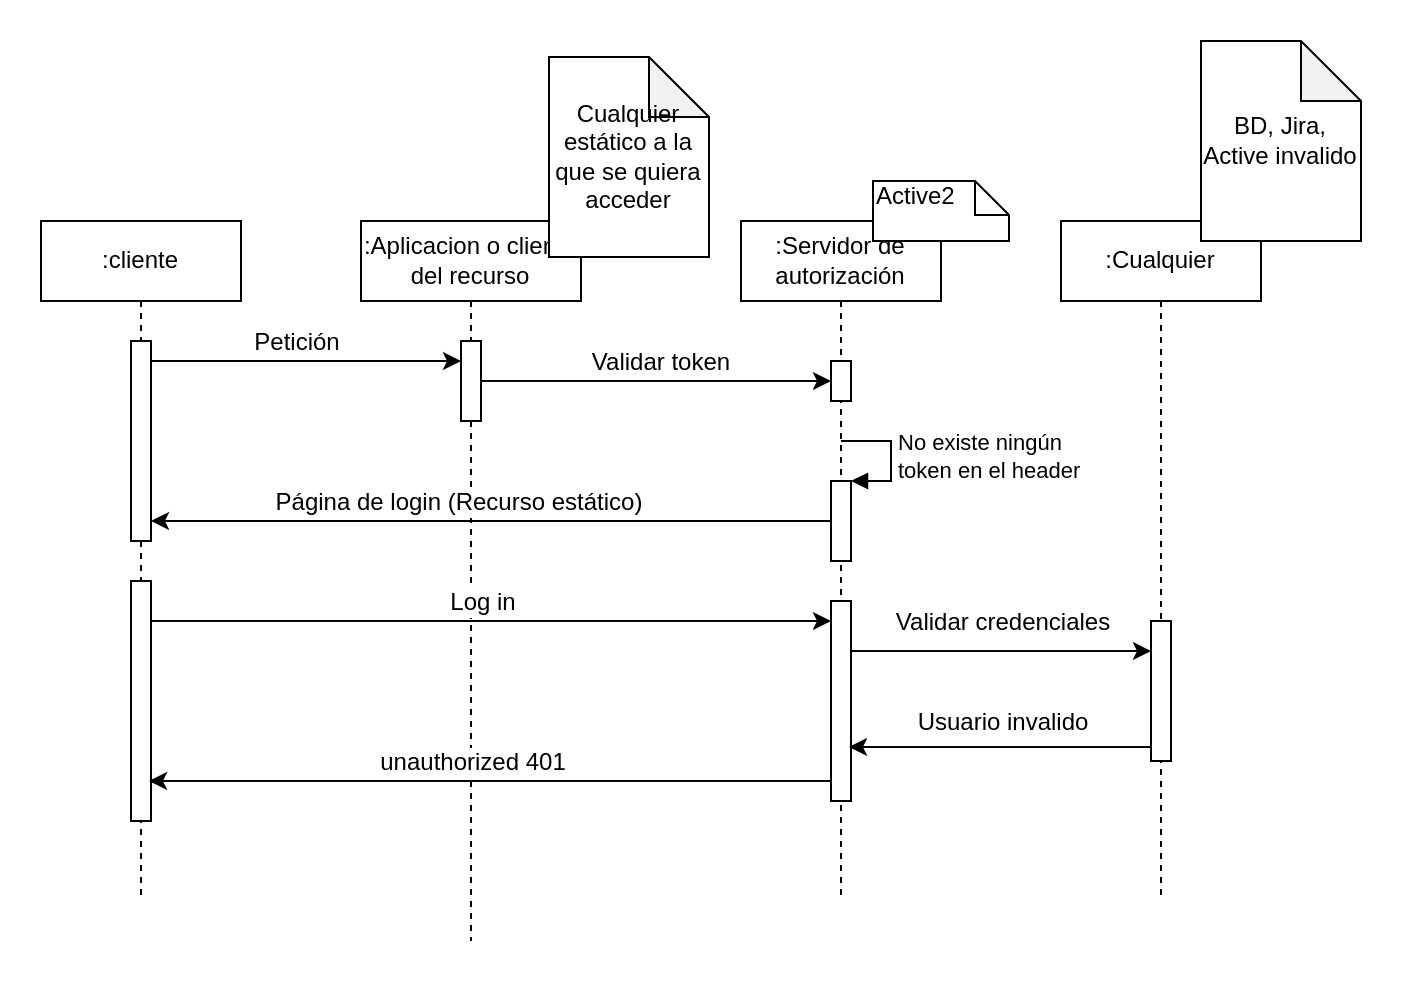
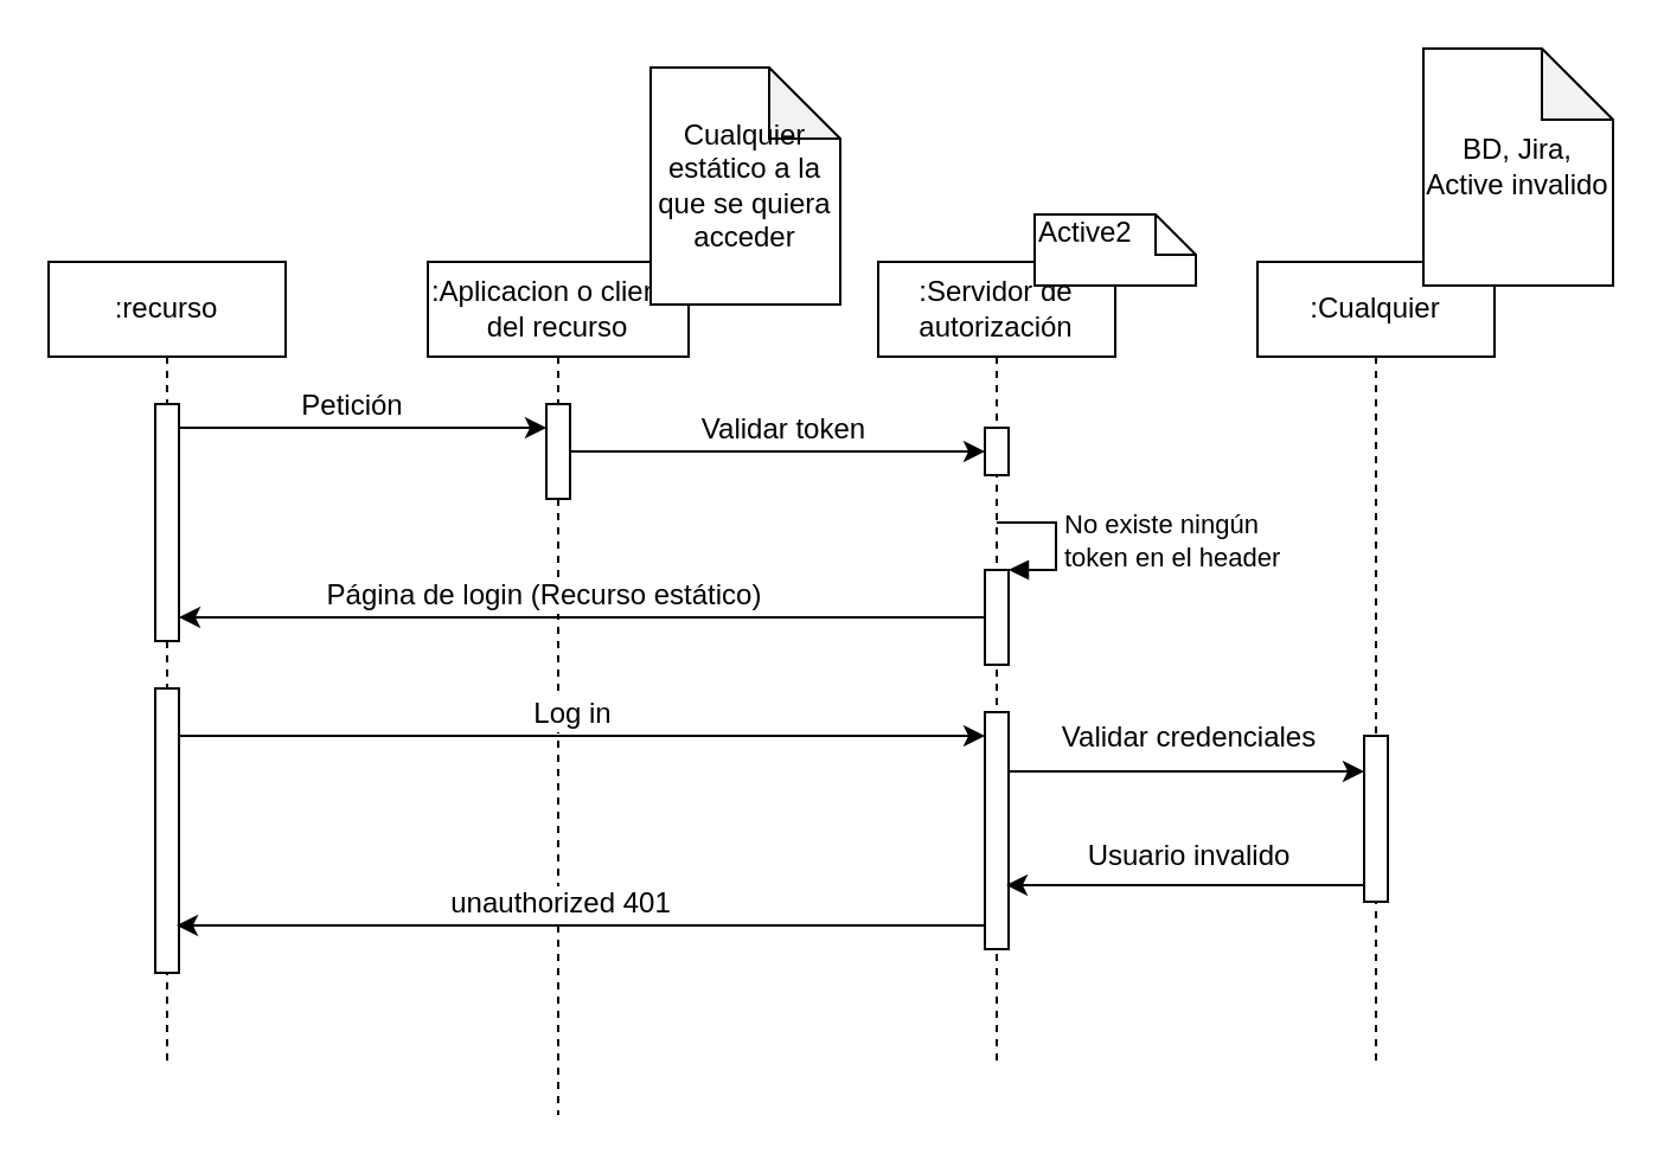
  <mxCell id="0" />
  <mxCell id="1" parent="0" />
- <mxCell id="2" value=":cliente" style="shape=umlLifeline;perimeter=lifelinePerimeter;whiteSpace=wrap;html=1;container=1;collapsible=0;recursiveResize=0;outlineConnect=0;" parent="1" vertex="1"><mxGeometry x="20" y="110" width="100" height="340" as="geometry" /></mxCell>
+ <mxCell id="2" value=":recurso" style="shape=umlLifeline;perimeter=lifelinePerimeter;whiteSpace=wrap;html=1;container=1;collapsible=0;recursiveResize=0;outlineConnect=0;" parent="1" vertex="1"><mxGeometry x="20" y="110" width="100" height="340" as="geometry" /></mxCell>
  <mxCell id="3" value="" style="html=1;points=[];perimeter=orthogonalPerimeter;" parent="2" vertex="1"><mxGeometry x="45" y="60" width="10" height="100" as="geometry" /></mxCell>
  <mxCell id="4" value="" style="html=1;points=[];perimeter=orthogonalPerimeter;" parent="2" vertex="1"><mxGeometry x="45" y="180" width="10" height="120" as="geometry" /></mxCell>
  <mxCell id="5" value=":Aplicacion o cliente del recurso" style="shape=umlLifeline;perimeter=lifelinePerimeter;whiteSpace=wrap;html=1;container=1;collapsible=0;recursiveResize=0;outlineConnect=0;" parent="1" vertex="1"><mxGeometry x="180" y="110" width="110" height="360" as="geometry" /></mxCell>
  <mxCell id="6" value="" style="html=1;points=[];perimeter=orthogonalPerimeter;" parent="5" vertex="1"><mxGeometry x="50" y="60" width="10" height="40" as="geometry" /></mxCell>
  <mxCell id="7" value=":Servidor de autorización" style="shape=umlLifeline;perimeter=lifelinePerimeter;whiteSpace=wrap;html=1;container=1;collapsible=0;recursiveResize=0;outlineConnect=0;" parent="1" vertex="1"><mxGeometry x="370" y="110" width="100" height="340" as="geometry" /></mxCell>
  <mxCell id="8" value="" style="html=1;points=[];perimeter=orthogonalPerimeter;" parent="7" vertex="1"><mxGeometry x="45" y="70" width="10" height="20" as="geometry" /></mxCell>
  <mxCell id="9" value="" style="html=1;points=[];perimeter=orthogonalPerimeter;" parent="7" vertex="1"><mxGeometry x="45" y="130" width="10" height="40" as="geometry" /></mxCell>
  <mxCell id="10" value="No existe ningún&lt;br&gt;token en el header&lt;br&gt;" style="edgeStyle=orthogonalEdgeStyle;html=1;align=left;spacingLeft=2;endArrow=block;rounded=0;entryX=1;entryY=0;" parent="7" target="9" edge="1"><mxGeometry relative="1" as="geometry"><mxPoint x="50" y="110" as="sourcePoint" /><Array as="points"><mxPoint x="75" y="110" /></Array></mxGeometry></mxCell>
  <mxCell id="11" value="" style="html=1;points=[];perimeter=orthogonalPerimeter;" parent="7" vertex="1"><mxGeometry x="45" y="190" width="10" height="100" as="geometry" /></mxCell>
  <mxCell id="12" value=":Cualquier" style="shape=umlLifeline;perimeter=lifelinePerimeter;whiteSpace=wrap;html=1;container=1;collapsible=0;recursiveResize=0;outlineConnect=0;" parent="1" vertex="1"><mxGeometry x="530" y="110" width="100" height="340" as="geometry" /></mxCell>
  <mxCell id="13" value="" style="html=1;points=[];perimeter=orthogonalPerimeter;" parent="12" vertex="1"><mxGeometry x="45" y="200" width="10" height="70" as="geometry" /></mxCell>
  <mxCell id="14" value="BD, Jira, Active invalido" style="shape=note;whiteSpace=wrap;html=1;backgroundOutline=1;darkOpacity=0.05;" parent="1" vertex="1"><mxGeometry x="600" y="20" width="80" height="100" as="geometry" /></mxCell>
  <mxCell id="15" value="Cualquier estático a la que se quiera acceder" style="shape=note;whiteSpace=wrap;html=1;backgroundOutline=1;darkOpacity=0.05;" parent="1" vertex="1"><mxGeometry x="274" y="28" width="80" height="100" as="geometry" /></mxCell>
  <mxCell id="16" value="" style="edgeStyle=orthogonalEdgeStyle;rounded=0;orthogonalLoop=1;jettySize=auto;html=1;" parent="1" source="3" target="6" edge="1"><mxGeometry relative="1" as="geometry"><Array as="points"><mxPoint x="180" y="180" /><mxPoint x="180" y="180" /></Array></mxGeometry></mxCell>
  <mxCell id="17" value="Petición" style="text;html=1;resizable=0;points=[];align=center;verticalAlign=middle;labelBackgroundColor=#ffffff;" parent="16" vertex="1" connectable="0"><mxGeometry x="0.2" y="1" relative="1" as="geometry"><mxPoint x="-21" y="-9" as="offset" /></mxGeometry></mxCell>
  <mxCell id="18" value="" style="edgeStyle=orthogonalEdgeStyle;rounded=0;orthogonalLoop=1;jettySize=auto;html=1;" parent="1" source="6" target="8" edge="1"><mxGeometry relative="1" as="geometry"><Array as="points"><mxPoint x="370" y="190" /><mxPoint x="370" y="190" /></Array></mxGeometry></mxCell>
  <mxCell id="19" value="Validar token" style="text;html=1;resizable=0;points=[];align=center;verticalAlign=middle;labelBackgroundColor=#ffffff;" parent="18" vertex="1" connectable="0"><mxGeometry x="0.471" y="-18" relative="1" as="geometry"><mxPoint x="-40" y="-28" as="offset" /></mxGeometry></mxCell>
  <mxCell id="20" value="" style="edgeStyle=orthogonalEdgeStyle;rounded=0;orthogonalLoop=1;jettySize=auto;html=1;" parent="1" source="9" edge="1"><mxGeometry relative="1" as="geometry"><mxPoint x="75" y="260" as="targetPoint" /></mxGeometry></mxCell>
  <mxCell id="21" value="Página de login (Recurso estático)" style="text;html=1;resizable=0;points=[];align=center;verticalAlign=middle;labelBackgroundColor=#ffffff;" parent="20" vertex="1" connectable="0"><mxGeometry x="0.118" y="1" relative="1" as="geometry"><mxPoint x="3" y="-11" as="offset" /></mxGeometry></mxCell>
  <mxCell id="22" value="" style="edgeStyle=orthogonalEdgeStyle;rounded=0;orthogonalLoop=1;jettySize=auto;html=1;" parent="1" source="4" target="11" edge="1"><mxGeometry relative="1" as="geometry"><Array as="points"><mxPoint x="300" y="310" /><mxPoint x="300" y="310" /></Array></mxGeometry></mxCell>
  <mxCell id="23" value="Log in" style="text;html=1;resizable=0;points=[];align=center;verticalAlign=middle;labelBackgroundColor=#ffffff;" parent="22" vertex="1" connectable="0"><mxGeometry x="0.2" y="-1" relative="1" as="geometry"><mxPoint x="-39" y="-11" as="offset" /></mxGeometry></mxCell>
  <mxCell id="24" value="" style="edgeStyle=orthogonalEdgeStyle;rounded=0;orthogonalLoop=1;jettySize=auto;html=1;" parent="1" source="11" target="13" edge="1"><mxGeometry relative="1" as="geometry"><Array as="points"><mxPoint x="520" y="325" /><mxPoint x="520" y="325" /></Array></mxGeometry></mxCell>
  <mxCell id="25" value="Validar credenciales" style="text;html=1;resizable=0;points=[];align=center;verticalAlign=middle;labelBackgroundColor=#ffffff;" parent="24" vertex="1" connectable="0"><mxGeometry x="0.267" y="4" relative="1" as="geometry"><mxPoint x="-20" y="-11" as="offset" /></mxGeometry></mxCell>
  <mxCell id="26" value="" style="edgeStyle=orthogonalEdgeStyle;rounded=0;orthogonalLoop=1;jettySize=auto;html=1;entryX=0.9;entryY=0.73;entryDx=0;entryDy=0;entryPerimeter=0;" parent="1" source="13" target="11" edge="1"><mxGeometry relative="1" as="geometry"><mxPoint x="440" y="370" as="targetPoint" /><Array as="points"><mxPoint x="460" y="373" /><mxPoint x="460" y="373" /></Array></mxGeometry></mxCell>
  <mxCell id="27" value="Usuario invalido" style="text;html=1;resizable=0;points=[];align=center;verticalAlign=middle;labelBackgroundColor=#ffffff;" parent="26" vertex="1" connectable="0"><mxGeometry x="0.523" y="-25" relative="1" as="geometry"><mxPoint x="40" y="12" as="offset" /></mxGeometry></mxCell>
  <mxCell id="28" value="" style="edgeStyle=orthogonalEdgeStyle;rounded=0;orthogonalLoop=1;jettySize=auto;html=1;" parent="1" source="11" edge="1"><mxGeometry relative="1" as="geometry"><mxPoint x="74" y="390" as="targetPoint" /><Array as="points"><mxPoint x="74" y="390" /></Array></mxGeometry></mxCell>
  <mxCell id="29" value="unauthorized 401" style="text;html=1;resizable=0;points=[];align=center;verticalAlign=middle;labelBackgroundColor=#ffffff;" parent="28" vertex="1" connectable="0"><mxGeometry x="0.067" y="2" relative="1" as="geometry"><mxPoint x="2" y="-12" as="offset" /></mxGeometry></mxCell>
  <mxCell id="30" value="Active2" style="shape=note;whiteSpace=wrap;html=1;size=17;verticalAlign=top;align=left;spacingTop=-6;" vertex="1" parent="1"><mxGeometry x="436" width="68" height="30" as="geometry" y="90" /></mxCell>
